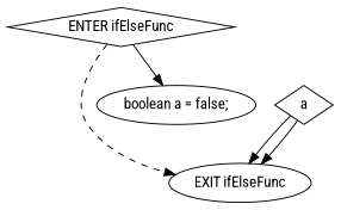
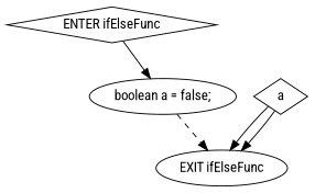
  digraph {
    fontname="Roboto Condensed"
    node [fontname="Roboto Condensed"]
    edge [fontname="Roboto Condensed"]
    n1 [label="ENTER ifElseFunc" shape=diamond]
    n2 [label="EXIT ifElseFunc"]
    n3 [label="boolean a = false;"]
    n4 [label=a shape=diamond]
-   n1 -> n2 [style=dashed]
+   n3 -> n2 [style=dashed]
    n1 -> n3
    n4 -> n2
    n4 -> n2
  }
